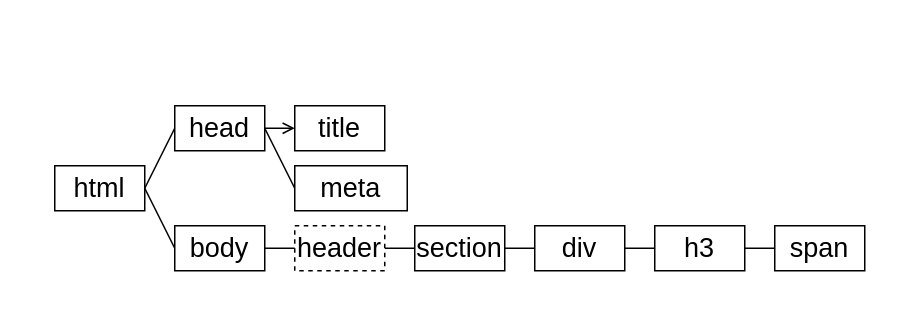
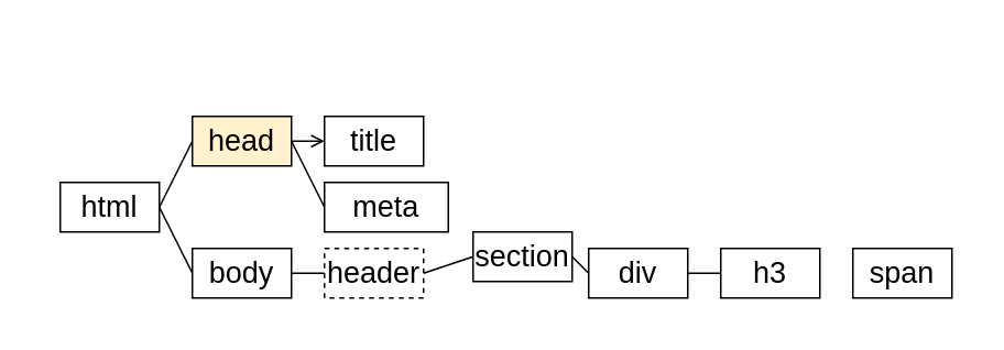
  <mxCell id="0" />
  <mxCell id="1" parent="0" />
  <mxCell id="2" value="" style="whiteSpace=wrap;html=1;fontSize=18;fillColor=none;strokeColor=none;" vertex="1" parent="1"><mxGeometry x="20" y="20" width="566" height="170" as="geometry" /></mxCell>
  <mxCell id="3" style="edgeStyle=none;html=1;exitX=1;exitY=0.5;exitDx=0;exitDy=0;entryX=0;entryY=0.5;entryDx=0;entryDy=0;fontSize=18;endArrow=none;endFill=0;rounded=0;" edge="1" parent="1" source="4" target="6"><mxGeometry relative="1" as="geometry" /></mxCell>
  <mxCell id="4" value="&lt;font style=&quot;font-size: 18px;&quot;&gt;html&lt;/font&gt;" style="whiteSpace=wrap;html=1;fontSize=18;" vertex="1" parent="1"><mxGeometry x="36" y="110" width="60" height="30" as="geometry" /></mxCell>
  <mxCell id="5" style="edgeStyle=none;rounded=0;html=1;exitX=1;exitY=0.5;exitDx=0;exitDy=0;entryX=0;entryY=0.5;entryDx=0;entryDy=0;fontSize=18;endArrow=open;endFill=0;" edge="1" parent="1" source="6" target="9"><mxGeometry relative="1" as="geometry" /></mxCell>
- <mxCell id="6" value="&lt;font style=&quot;font-size: 18px;&quot;&gt;head&lt;/font&gt;" style="whiteSpace=wrap;html=1;fontSize=18;" vertex="1" parent="1"><mxGeometry x="116" y="70" width="60" height="30" as="geometry" /></mxCell>
+ <mxCell id="6" value="&lt;font style=&quot;font-size: 18px;&quot;&gt;head&lt;/font&gt;" style="whiteSpace=wrap;html=1;fontSize=18;fillColor=#fff2cc;" vertex="1" parent="1"><mxGeometry x="116" y="70" width="60" height="30" as="geometry" /></mxCell>
  <mxCell id="7" style="edgeStyle=none;rounded=0;html=1;exitX=1;exitY=0.5;exitDx=0;exitDy=0;entryX=0;entryY=0.5;entryDx=0;entryDy=0;fontSize=18;endArrow=none;endFill=0;" edge="1" parent="1" source="8" target="16"><mxGeometry relative="1" as="geometry" /></mxCell>
  <mxCell id="8" value="&lt;font style=&quot;font-size: 18px;&quot;&gt;header&lt;/font&gt;" style="whiteSpace=wrap;html=1;fontSize=18;dashed=1;" vertex="1" parent="1"><mxGeometry x="196" y="150" width="60" height="30" as="geometry" /></mxCell>
  <mxCell id="9" value="&lt;font style=&quot;font-size: 18px;&quot;&gt;title&lt;/font&gt;" style="whiteSpace=wrap;html=1;fontSize=18;" vertex="1" parent="1"><mxGeometry x="196" y="70" width="60" height="30" as="geometry" /></mxCell>
  <mxCell id="10" style="edgeStyle=none;rounded=0;html=1;exitX=0;exitY=0.5;exitDx=0;exitDy=0;entryX=1;entryY=0.5;entryDx=0;entryDy=0;fontSize=18;endArrow=none;endFill=0;" edge="1" parent="1" source="11" target="6"><mxGeometry relative="1" as="geometry" /></mxCell>
  <mxCell id="11" value="&lt;font style=&quot;font-size: 18px;&quot;&gt;meta&lt;/font&gt;" style="whiteSpace=wrap;html=1;fontSize=18;" vertex="1" parent="1"><mxGeometry x="196" y="110" width="75" height="30" as="geometry" /></mxCell>
  <mxCell id="12" style="edgeStyle=none;rounded=0;html=1;exitX=0;exitY=0.5;exitDx=0;exitDy=0;entryX=1;entryY=0.5;entryDx=0;entryDy=0;fontSize=18;endArrow=none;endFill=0;" edge="1" parent="1" source="14" target="4"><mxGeometry relative="1" as="geometry" /></mxCell>
  <mxCell id="13" style="edgeStyle=none;rounded=0;html=1;exitX=1;exitY=0.5;exitDx=0;exitDy=0;entryX=0;entryY=0.5;entryDx=0;entryDy=0;fontSize=18;endArrow=none;endFill=0;" edge="1" parent="1" source="14" target="8"><mxGeometry relative="1" as="geometry" /></mxCell>
  <mxCell id="14" value="&lt;font style=&quot;font-size: 18px;&quot;&gt;body&lt;/font&gt;" style="whiteSpace=wrap;html=1;fontSize=18;" vertex="1" parent="1"><mxGeometry x="116" y="150" width="60" height="30" as="geometry" /></mxCell>
  <mxCell id="15" style="edgeStyle=none;rounded=0;html=1;exitX=1;exitY=0.5;exitDx=0;exitDy=0;entryX=0;entryY=0.5;entryDx=0;entryDy=0;fontSize=18;endArrow=none;endFill=0;" edge="1" parent="1" source="16" target="18"><mxGeometry relative="1" as="geometry" /></mxCell>
- <mxCell id="16" value="&lt;font style=&quot;font-size: 18px;&quot;&gt;section&lt;/font&gt;" style="whiteSpace=wrap;html=1;fontSize=18;" vertex="1" parent="1"><mxGeometry x="276" y="150" width="60" height="30" as="geometry" /></mxCell>
+ <mxCell id="16" value="&lt;font style=&quot;font-size: 18px;&quot;&gt;section&lt;/font&gt;" style="whiteSpace=wrap;html=1;fontSize=18;" vertex="1" parent="1"><mxGeometry x="286" y="140" width="60" height="30" as="geometry" /></mxCell>
  <mxCell id="17" style="edgeStyle=none;rounded=0;html=1;exitX=1;exitY=0.5;exitDx=0;exitDy=0;entryX=0;entryY=0.5;entryDx=0;entryDy=0;fontSize=18;endArrow=none;endFill=0;" edge="1" parent="1" source="18" target="20"><mxGeometry relative="1" as="geometry" /></mxCell>
  <mxCell id="18" value="&lt;font style=&quot;font-size: 18px;&quot;&gt;div&lt;/font&gt;" style="whiteSpace=wrap;html=1;fontSize=18;" vertex="1" parent="1"><mxGeometry x="356" y="150" width="60" height="30" as="geometry" /></mxCell>
- <mxCell id="19" style="edgeStyle=none;rounded=0;html=1;exitX=1;exitY=0.5;exitDx=0;exitDy=0;entryX=0;entryY=0.5;entryDx=0;entryDy=0;fontSize=18;endArrow=none;endFill=0;" edge="1" parent="1" source="20" target="21"><mxGeometry relative="1" as="geometry" /></mxCell>
  <mxCell id="20" value="&lt;font style=&quot;font-size: 18px;&quot;&gt;h3&lt;/font&gt;" style="whiteSpace=wrap;html=1;fontSize=18;" vertex="1" parent="1"><mxGeometry x="436" y="150" width="60" height="30" as="geometry" /></mxCell>
  <mxCell id="21" value="&lt;font style=&quot;font-size: 18px;&quot;&gt;span&lt;/font&gt;" style="whiteSpace=wrap;html=1;fontSize=18;" vertex="1" parent="1"><mxGeometry x="516" y="150" width="60" height="30" as="geometry" /></mxCell>
